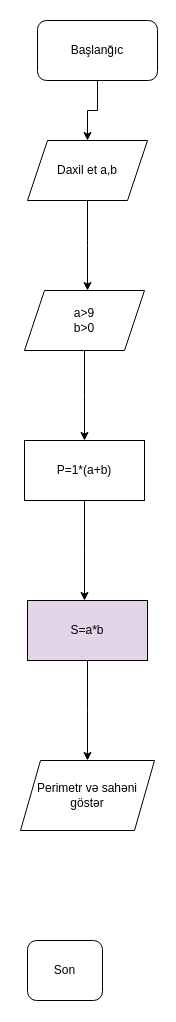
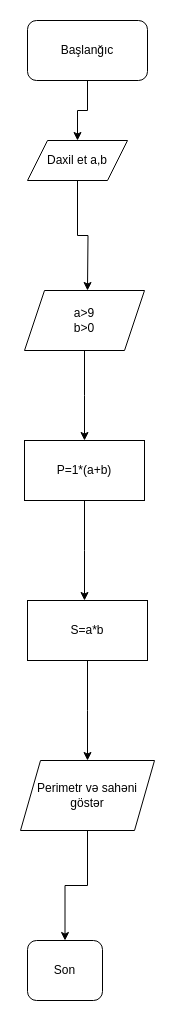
  <mxCell id="0" />
  <mxCell id="1" parent="0" />
  <mxCell id="2" style="edgeStyle=orthogonalEdgeStyle;rounded=0;orthogonalLoop=1;jettySize=auto;html=1;exitX=0.5;exitY=1;exitDx=0;exitDy=0;entryX=0.5;entryY=0;entryDx=0;entryDy=0;" edge="1" parent="1" source="3" target="5"><mxGeometry relative="1" as="geometry" /></mxCell>
- <mxCell id="3" value="Başlanğıc" style="rounded=1;whiteSpace=wrap;html=1;" vertex="1" parent="1"><mxGeometry x="37" y="20" width="120" height="60" as="geometry" /></mxCell>
+ <mxCell id="3" value="Başlanğıc" style="rounded=1;whiteSpace=wrap;html=1;" vertex="1" parent="1"><mxGeometry x="27" y="20" width="120" height="60" as="geometry" /></mxCell>
  <mxCell id="4" style="edgeStyle=orthogonalEdgeStyle;rounded=0;orthogonalLoop=1;jettySize=auto;html=1;exitX=0.5;exitY=1;exitDx=0;exitDy=0;" edge="1" parent="1" source="5"><mxGeometry relative="1" as="geometry"><mxPoint x="87" y="290" as="targetPoint" /></mxGeometry></mxCell>
- <mxCell id="5" value="Daxil et a,b" style="shape=parallelogram;perimeter=parallelogramPerimeter;whiteSpace=wrap;html=1;fixedSize=1;" vertex="1" parent="1"><mxGeometry x="27" y="140" width="120" height="60" as="geometry" /></mxCell>
+ <mxCell id="5" value="Daxil et a,b" style="shape=parallelogram;perimeter=parallelogramPerimeter;whiteSpace=wrap;html=1;fixedSize=1;" vertex="1" parent="1"><mxGeometry x="27" y="140" width="100" height="40" as="geometry" /></mxCell>
  <mxCell id="6" style="edgeStyle=orthogonalEdgeStyle;rounded=0;orthogonalLoop=1;jettySize=auto;html=1;" edge="1" parent="1" source="7"><mxGeometry relative="1" as="geometry"><mxPoint x="84" y="440" as="targetPoint" /></mxGeometry></mxCell>
  <mxCell id="7" value="a&amp;gt;9&lt;br&gt;b&amp;gt;0" style="shape=parallelogram;perimeter=parallelogramPerimeter;whiteSpace=wrap;html=1;fixedSize=1;" vertex="1" parent="1"><mxGeometry x="24" y="290" width="120" height="60" as="geometry" /></mxCell>
  <mxCell id="8" style="edgeStyle=orthogonalEdgeStyle;rounded=0;orthogonalLoop=1;jettySize=auto;html=1;exitX=0.5;exitY=1;exitDx=0;exitDy=0;" edge="1" parent="1" source="9"><mxGeometry relative="1" as="geometry"><mxPoint x="84" y="600" as="targetPoint" /></mxGeometry></mxCell>
  <mxCell id="9" value="P=1*(a+b)&lt;br&gt;" style="rounded=0;whiteSpace=wrap;html=1;" vertex="1" parent="1"><mxGeometry x="24" y="440" width="120" height="60" as="geometry" /></mxCell>
  <mxCell id="10" style="edgeStyle=orthogonalEdgeStyle;rounded=0;orthogonalLoop=1;jettySize=auto;html=1;exitX=0.5;exitY=1;exitDx=0;exitDy=0;" edge="1" parent="1" source="11"><mxGeometry relative="1" as="geometry"><mxPoint x="87" y="760" as="targetPoint" /></mxGeometry></mxCell>
- <mxCell id="11" value="S=a*b" style="rounded=0;whiteSpace=wrap;html=1;fillColor=#e1d5e7;" vertex="1" parent="1"><mxGeometry x="27" y="600" width="120" height="60" as="geometry" /></mxCell>
+ <mxCell id="11" value="S=a*b" style="rounded=0;whiteSpace=wrap;html=1;" vertex="1" parent="1"><mxGeometry x="27" y="600" width="120" height="60" as="geometry" /></mxCell>
+ <mxCell id="12" style="edgeStyle=orthogonalEdgeStyle;rounded=0;orthogonalLoop=1;jettySize=auto;html=1;" edge="1" parent="1" source="13" target="14"><mxGeometry relative="1" as="geometry" /></mxCell>
  <mxCell id="13" value="Perimetr və sahəni göstər" style="shape=parallelogram;perimeter=parallelogramPerimeter;whiteSpace=wrap;html=1;fixedSize=1;" vertex="1" parent="1"><mxGeometry x="20" y="760" width="134" height="70" as="geometry" /></mxCell>
  <mxCell id="14" value="Son" style="rounded=1;whiteSpace=wrap;html=1;" vertex="1" parent="1"><mxGeometry x="27" y="940" width="75" height="60" as="geometry" /></mxCell>
